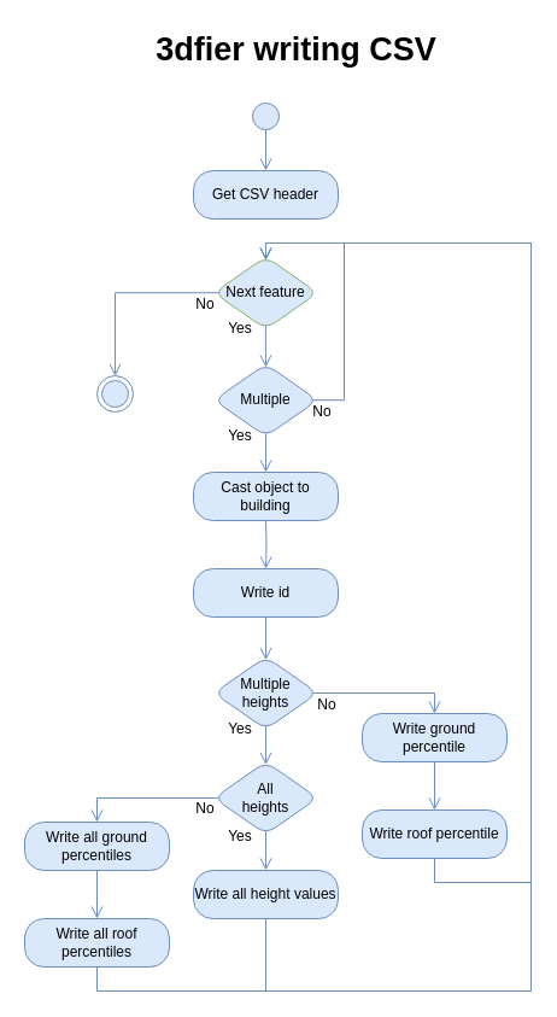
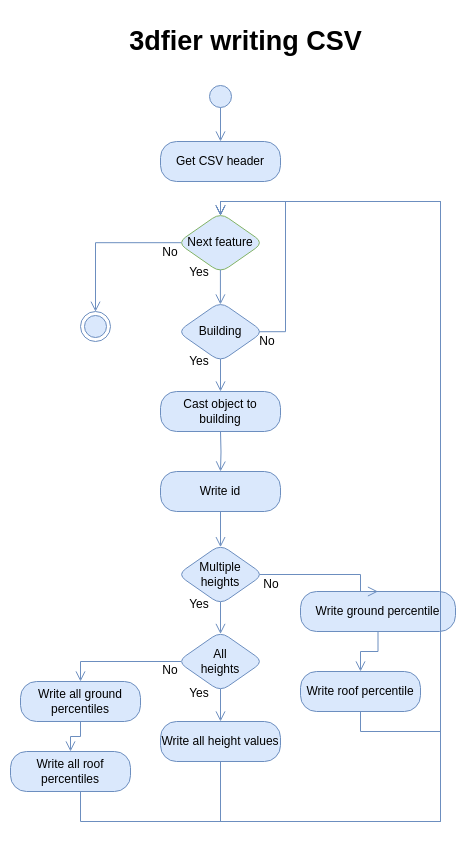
  <mxCell id="0" />
  <mxCell id="1" parent="0" />
  <mxCell id="2" value="Next feature" style="rhombus;whiteSpace=wrap;html=1;fillColor=#dae8fc;strokeColor=#82b366;rounded=1;shadow=0;strokeWidth=1;perimeterSpacing=0;" parent="1" vertex="1"><mxGeometry x="177" y="212.25" width="86" height="60" as="geometry" /></mxCell>
  <mxCell id="3" value="No" style="text;html=1;strokeColor=none;fillColor=none;align=center;verticalAlign=middle;whiteSpace=wrap;rounded=0;" parent="1" vertex="1"><mxGeometry x="149.52" y="242.25" width="40" height="20" as="geometry" /></mxCell>
  <mxCell id="4" value="Yes" style="text;html=1;strokeColor=none;fillColor=none;align=center;verticalAlign=middle;whiteSpace=wrap;rounded=0;" parent="1" vertex="1"><mxGeometry x="179.33" y="262.25" width="40" height="20" as="geometry" /></mxCell>
  <mxCell id="5" value="Cast object to building" style="rounded=1;whiteSpace=wrap;html=1;arcSize=40;fillColor=#dae8fc;strokeColor=#6c8ebf;shadow=0;" parent="1" vertex="1"><mxGeometry x="160" y="391" width="120" height="40" as="geometry" /></mxCell>
  <mxCell id="6" value="" style="edgeStyle=orthogonalEdgeStyle;html=1;verticalAlign=bottom;endArrow=open;endSize=8;strokeColor=#6c8ebf;fillColor=#dae8fc;shadow=0;rounded=0;entryX=0.5;entryY=0;entryDx=0;entryDy=0;exitX=0.5;exitY=0.954;exitDx=0;exitDy=0;exitPerimeter=0;" parent="1" source="10" target="5" edge="1"><mxGeometry relative="1" as="geometry"><mxPoint x="214.46" y="388.23" as="targetPoint" /><mxPoint x="224.46" y="357.23" as="sourcePoint" /><Array as="points" /></mxGeometry></mxCell>
  <mxCell id="7" value="" style="edgeStyle=orthogonalEdgeStyle;html=1;verticalAlign=bottom;endArrow=open;endSize=8;strokeColor=#6c8ebf;fillColor=#dae8fc;shadow=0;exitX=0.5;exitY=0.861;exitDx=0;exitDy=0;rounded=0;exitPerimeter=0;entryX=0.5;entryY=0;entryDx=0;entryDy=0;" parent="1" source="28" target="8" edge="1"><mxGeometry relative="1" as="geometry"><mxPoint x="214.667" y="143.491" as="targetPoint" /><mxPoint x="219.81" y="108.6" as="sourcePoint" /></mxGeometry></mxCell>
  <mxCell id="8" value="Get CSV header" style="rounded=1;whiteSpace=wrap;html=1;arcSize=40;fillColor=#dae8fc;strokeColor=#6c8ebf;shadow=0;" parent="1" vertex="1"><mxGeometry x="160" y="141" width="120" height="40" as="geometry" /></mxCell>
  <mxCell id="9" value="" style="edgeStyle=orthogonalEdgeStyle;html=1;verticalAlign=bottom;endArrow=open;endSize=8;strokeColor=#6c8ebf;fillColor=#dae8fc;shadow=0;rounded=0;exitX=0.042;exitY=0.499;exitDx=0;exitDy=0;exitPerimeter=0;entryX=0.5;entryY=0;entryDx=0;entryDy=0;" parent="1" source="2" edge="1"><mxGeometry relative="1" as="geometry"><mxPoint x="95" y="311.23" as="targetPoint" /><mxPoint x="258.848" y="323.25" as="sourcePoint" /><Array as="points"><mxPoint x="95" y="242" /></Array></mxGeometry></mxCell>
- <mxCell id="10" value="Multiple" style="rhombus;whiteSpace=wrap;html=1;fillColor=#dae8fc;strokeColor=#6c8ebf;rounded=1;shadow=0;strokeWidth=1;perimeterSpacing=0;" parent="1" vertex="1"><mxGeometry x="177" y="301.23" width="86" height="60" as="geometry" /></mxCell>
+ <mxCell id="10" value="Building" style="rhombus;whiteSpace=wrap;html=1;fillColor=#dae8fc;strokeColor=#6c8ebf;rounded=1;shadow=0;strokeWidth=1;perimeterSpacing=0;" parent="1" vertex="1"><mxGeometry x="177" y="301.23" width="86" height="60" as="geometry" /></mxCell>
  <mxCell id="11" value="Yes" style="text;html=1;strokeColor=none;fillColor=none;align=center;verticalAlign=middle;whiteSpace=wrap;rounded=0;" parent="1" vertex="1"><mxGeometry x="179.48" y="351.23" width="40" height="20" as="geometry" /></mxCell>
  <mxCell id="12" value="No" style="text;html=1;strokeColor=none;fillColor=none;align=center;verticalAlign=middle;whiteSpace=wrap;rounded=0;" parent="1" vertex="1"><mxGeometry x="247.46" y="331.23" width="40" height="20" as="geometry" /></mxCell>
  <mxCell id="13" value="" style="edgeStyle=orthogonalEdgeStyle;html=1;verticalAlign=bottom;endArrow=open;endSize=8;strokeColor=#6c8ebf;fillColor=#dae8fc;shadow=0;rounded=0;entryX=0.5;entryY=0.041;entryDx=0;entryDy=0;exitX=0.5;exitY=0.952;exitDx=0;exitDy=0;exitPerimeter=0;entryPerimeter=0;" parent="1" source="14" target="32" edge="1"><mxGeometry relative="1" as="geometry"><mxPoint x="220" y="634" as="targetPoint" /><mxPoint x="229.606" y="519.78" as="sourcePoint" /><Array as="points" /></mxGeometry></mxCell>
  <mxCell id="14" value="Multiple&lt;br&gt;heights" style="rhombus;whiteSpace=wrap;html=1;fillColor=#dae8fc;strokeColor=#6c8ebf;rounded=1;shadow=0;strokeWidth=1;perimeterSpacing=0;" parent="1" vertex="1"><mxGeometry x="177" y="544" width="86" height="60" as="geometry" /></mxCell>
  <mxCell id="15" value="No" style="text;html=1;strokeColor=none;fillColor=none;align=center;verticalAlign=middle;whiteSpace=wrap;rounded=0;" parent="1" vertex="1"><mxGeometry x="251" y="574" width="40" height="20" as="geometry" /></mxCell>
  <mxCell id="16" value="Yes" style="text;html=1;strokeColor=none;fillColor=none;align=center;verticalAlign=middle;whiteSpace=wrap;rounded=0;" parent="1" vertex="1"><mxGeometry x="179.48" y="594" width="40" height="20" as="geometry" /></mxCell>
- <mxCell id="17" value="Write ground percentile" style="rounded=1;whiteSpace=wrap;html=1;arcSize=40;fillColor=#dae8fc;strokeColor=#6c8ebf;shadow=0;" parent="1" vertex="1"><mxGeometry x="300" y="591" width="120" height="40" as="geometry" /></mxCell>
+ <mxCell id="17" value="Write ground percentile" style="rounded=1;whiteSpace=wrap;html=1;arcSize=40;fillColor=#dae8fc;strokeColor=#6c8ebf;shadow=0;" parent="1" vertex="1"><mxGeometry x="300" y="591" width="155" height="40" as="geometry" /></mxCell>
  <mxCell id="18" value="" style="edgeStyle=orthogonalEdgeStyle;html=1;verticalAlign=bottom;endArrow=open;endSize=8;strokeColor=#6c8ebf;fillColor=#dae8fc;shadow=0;rounded=0;exitX=0.5;exitY=1;exitDx=0;exitDy=0;entryX=0.5;entryY=0.049;entryDx=0;entryDy=0;entryPerimeter=0;" parent="1" source="20" target="2" edge="1"><mxGeometry relative="1" as="geometry"><mxPoint x="289.52" y="221" as="targetPoint" /><mxPoint x="379.52" y="681" as="sourcePoint" /><Array as="points"><mxPoint x="360" y="731" /><mxPoint x="440" y="731" /><mxPoint x="440" y="201" /><mxPoint x="220" y="201" /></Array></mxGeometry></mxCell>
  <mxCell id="19" value="" style="edgeStyle=orthogonalEdgeStyle;html=1;verticalAlign=bottom;endArrow=open;endSize=8;strokeColor=#6c8ebf;fillColor=#dae8fc;shadow=0;rounded=0;exitX=0.95;exitY=0.5;exitDx=0;exitDy=0;exitPerimeter=0;entryX=0.5;entryY=0.048;entryDx=0;entryDy=0;entryPerimeter=0;" parent="1" source="10" target="2" edge="1"><mxGeometry relative="1" as="geometry"><mxPoint x="305" y="241" as="targetPoint" /><mxPoint x="274.46" y="431.25" as="sourcePoint" /><Array as="points"><mxPoint x="285" y="331" /><mxPoint x="285" y="201" /><mxPoint x="220" y="201" /></Array></mxGeometry></mxCell>
  <mxCell id="20" value="Write roof percentile" style="rounded=1;whiteSpace=wrap;html=1;arcSize=40;fillColor=#dae8fc;strokeColor=#6c8ebf;shadow=0;" parent="1" vertex="1"><mxGeometry x="300" y="671" width="120" height="40" as="geometry" /></mxCell>
  <mxCell id="21" value="" style="edgeStyle=orthogonalEdgeStyle;html=1;verticalAlign=bottom;endArrow=open;endSize=8;strokeColor=#6c8ebf;fillColor=#dae8fc;shadow=0;rounded=0;entryX=0.5;entryY=0;entryDx=0;entryDy=0;exitX=0.5;exitY=1;exitDx=0;exitDy=0;" parent="1" source="17" target="20" edge="1"><mxGeometry relative="1" as="geometry"><mxPoint x="374.81" y="750.31" as="targetPoint" /><mxPoint x="379.52" y="710.3" as="sourcePoint" /></mxGeometry></mxCell>
  <mxCell id="22" value="" style="edgeStyle=orthogonalEdgeStyle;html=1;verticalAlign=bottom;endArrow=open;endSize=8;strokeColor=#6c8ebf;fillColor=#dae8fc;shadow=0;rounded=0;entryX=0.499;entryY=0.046;entryDx=0;entryDy=0;exitX=0.499;exitY=0.951;exitDx=0;exitDy=0;exitPerimeter=0;entryPerimeter=0;" parent="1" source="2" target="10" edge="1"><mxGeometry relative="1" as="geometry"><mxPoint x="-120.6" y="512.5" as="targetPoint" /><mxPoint x="224.46" y="272.25" as="sourcePoint" /></mxGeometry></mxCell>
  <mxCell id="23" value="Write id" style="rounded=1;whiteSpace=wrap;html=1;arcSize=40;fillColor=#dae8fc;strokeColor=#6c8ebf;shadow=0;" parent="1" vertex="1"><mxGeometry x="160" y="471" width="120" height="40" as="geometry" /></mxCell>
  <mxCell id="24" value="" style="edgeStyle=orthogonalEdgeStyle;html=1;verticalAlign=bottom;endArrow=open;endSize=8;strokeColor=#6c8ebf;fillColor=#dae8fc;shadow=0;rounded=0;entryX=0.5;entryY=0.044;entryDx=0;entryDy=0;exitX=0.5;exitY=1;exitDx=0;exitDy=0;entryPerimeter=0;" parent="1" source="23" target="14" edge="1"><mxGeometry relative="1" as="geometry"><mxPoint x="220" y="546.88" as="targetPoint" /><mxPoint x="220" y="506.88" as="sourcePoint" /><Array as="points" /></mxGeometry></mxCell>
  <mxCell id="25" value="Write all height values" style="rounded=1;whiteSpace=wrap;html=1;arcSize=40;fillColor=#dae8fc;strokeColor=#6c8ebf;shadow=0;" parent="1" vertex="1"><mxGeometry x="160" y="721" width="120" height="40" as="geometry" /></mxCell>
  <mxCell id="26" value="" style="edgeStyle=orthogonalEdgeStyle;html=1;verticalAlign=bottom;endArrow=open;endSize=8;strokeColor=#6c8ebf;fillColor=#dae8fc;shadow=0;rounded=0;exitX=0.5;exitY=1;exitDx=0;exitDy=0;entryX=0.5;entryY=0.049;entryDx=0;entryDy=0;entryPerimeter=0;" parent="1" source="25" target="2" edge="1"><mxGeometry relative="1" as="geometry"><mxPoint x="539.52" y="251" as="targetPoint" /><mxPoint x="225" y="911" as="sourcePoint" /><Array as="points"><mxPoint x="220" y="821" /><mxPoint x="440" y="821" /><mxPoint x="440" y="201" /><mxPoint x="220" y="201" /></Array></mxGeometry></mxCell>
  <mxCell id="27" value="" style="ellipse;html=1;shape=endState;fillColor=#dae8fc;strokeColor=#6c8ebf;rounded=1;shadow=0;" parent="1" vertex="1"><mxGeometry x="80" y="311" width="30" height="30" as="geometry" /></mxCell>
  <mxCell id="28" value="" style="ellipse;html=1;shape=startState;fillColor=#dae8fc;strokeColor=#6c8ebf;shadow=0;" parent="1" vertex="1"><mxGeometry x="205" y="81" width="30" height="30" as="geometry" /></mxCell>
  <mxCell id="29" value="" style="edgeStyle=orthogonalEdgeStyle;html=1;verticalAlign=bottom;endArrow=open;endSize=8;strokeColor=#6c8ebf;fillColor=#dae8fc;shadow=0;rounded=0;exitX=0.955;exitY=0.5;exitDx=0;exitDy=0;exitPerimeter=0;entryX=0.5;entryY=0;entryDx=0;entryDy=0;" parent="1" source="14" target="17" edge="1"><mxGeometry relative="1" as="geometry"><mxPoint x="324.81" y="774" as="targetPoint" /><mxPoint x="434.81" y="714" as="sourcePoint" /><Array as="points"><mxPoint x="360" y="574" /></Array></mxGeometry></mxCell>
  <mxCell id="30" value="3dfier writing CSV" style="text;strokeColor=none;fillColor=none;html=1;fontSize=27;fontStyle=1;verticalAlign=middle;align=center;rounded=0;shadow=0;" parent="1" vertex="1"><mxGeometry x="85.29" y="20.71" width="319" height="40" as="geometry" /></mxCell>
  <mxCell id="31" value="" style="edgeStyle=orthogonalEdgeStyle;html=1;verticalAlign=bottom;endArrow=open;endSize=8;strokeColor=#6c8ebf;fillColor=#dae8fc;shadow=0;rounded=0;entryX=0.5;entryY=0;entryDx=0;entryDy=0;exitX=0.5;exitY=0.952;exitDx=0;exitDy=0;exitPerimeter=0;" parent="1" target="23" edge="1"><mxGeometry relative="1" as="geometry"><mxPoint x="220" y="463.88" as="targetPoint" /><mxPoint x="220" y="431" as="sourcePoint" /><Array as="points" /></mxGeometry></mxCell>
  <mxCell id="32" value="All&lt;br&gt;heights" style="rhombus;whiteSpace=wrap;html=1;fillColor=#dae8fc;strokeColor=#6c8ebf;rounded=1;shadow=0;strokeWidth=1;perimeterSpacing=0;" parent="1" vertex="1"><mxGeometry x="177" y="631" width="86" height="60" as="geometry" /></mxCell>
  <mxCell id="33" value="No" style="text;html=1;strokeColor=none;fillColor=none;align=center;verticalAlign=middle;whiteSpace=wrap;rounded=0;" parent="1" vertex="1"><mxGeometry x="149.52" y="661" width="40" height="17" as="geometry" /></mxCell>
  <mxCell id="34" value="Yes" style="text;html=1;strokeColor=none;fillColor=none;align=center;verticalAlign=middle;whiteSpace=wrap;rounded=0;" parent="1" vertex="1"><mxGeometry x="179.48" y="682.5" width="40" height="20" as="geometry" /></mxCell>
  <mxCell id="35" value="" style="edgeStyle=orthogonalEdgeStyle;html=1;verticalAlign=bottom;endArrow=open;endSize=8;strokeColor=#6c8ebf;fillColor=#dae8fc;shadow=0;rounded=0;entryX=0.5;entryY=0;entryDx=0;entryDy=0;exitX=0.041;exitY=0.5;exitDx=0;exitDy=0;exitPerimeter=0;" parent="1" source="32" target="36" edge="1"><mxGeometry relative="1" as="geometry"><mxPoint x="80" y="683.88" as="targetPoint" /><mxPoint x="274" y="654" as="sourcePoint" /><Array as="points"><mxPoint x="80" y="661" /></Array></mxGeometry></mxCell>
  <mxCell id="36" value="Write all ground percentiles" style="rounded=1;whiteSpace=wrap;html=1;arcSize=40;fillColor=#dae8fc;strokeColor=#6c8ebf;shadow=0;" parent="1" vertex="1"><mxGeometry x="20" y="681" width="120" height="40" as="geometry" /></mxCell>
  <mxCell id="37" value="" style="edgeStyle=orthogonalEdgeStyle;html=1;verticalAlign=bottom;endArrow=open;endSize=8;strokeColor=#6c8ebf;fillColor=#dae8fc;shadow=0;rounded=0;entryX=0.5;entryY=0;entryDx=0;entryDy=0;exitX=0.5;exitY=1;exitDx=0;exitDy=0;" parent="1" source="36" target="38" edge="1"><mxGeometry relative="1" as="geometry"><mxPoint x="74.46" y="760.88" as="targetPoint" /><mxPoint x="80" y="723.88" as="sourcePoint" /><Array as="points" /></mxGeometry></mxCell>
- <mxCell id="38" value="Write all roof percentiles" style="rounded=1;whiteSpace=wrap;html=1;arcSize=40;fillColor=#dae8fc;strokeColor=#6c8ebf;shadow=0;" parent="1" vertex="1"><mxGeometry x="20" y="761" width="120" height="40" as="geometry" /></mxCell>
+ <mxCell id="38" value="Write all roof percentiles" style="rounded=1;whiteSpace=wrap;html=1;arcSize=40;fillColor=#dae8fc;strokeColor=#6c8ebf;shadow=0;" parent="1" vertex="1"><mxGeometry x="10" y="751" width="120" height="40" as="geometry" /></mxCell>
  <mxCell id="39" value="" style="edgeStyle=orthogonalEdgeStyle;html=1;verticalAlign=bottom;endArrow=open;endSize=8;strokeColor=#6c8ebf;fillColor=#dae8fc;shadow=0;rounded=0;exitX=0.5;exitY=1;exitDx=0;exitDy=0;entryX=0.5;entryY=0.049;entryDx=0;entryDy=0;entryPerimeter=0;" parent="1" source="38" target="2" edge="1"><mxGeometry relative="1" as="geometry"><mxPoint x="235.086" y="224.89" as="targetPoint" /><mxPoint x="235" y="771" as="sourcePoint" /><Array as="points"><mxPoint x="80" y="821" /><mxPoint x="440" y="821" /><mxPoint x="440" y="201" /><mxPoint x="220" y="201" /></Array></mxGeometry></mxCell>
  <mxCell id="40" value="" style="edgeStyle=orthogonalEdgeStyle;html=1;verticalAlign=bottom;endArrow=open;endSize=8;strokeColor=#6c8ebf;fillColor=#dae8fc;shadow=0;rounded=0;entryX=0.5;entryY=0;entryDx=0;entryDy=0;exitX=0.5;exitY=0.956;exitDx=0;exitDy=0;exitPerimeter=0;" parent="1" source="32" target="25" edge="1"><mxGeometry relative="1" as="geometry"><mxPoint x="219.48" y="723.88" as="targetPoint" /><mxPoint x="219.48" y="691.54" as="sourcePoint" /><Array as="points" /></mxGeometry></mxCell>
